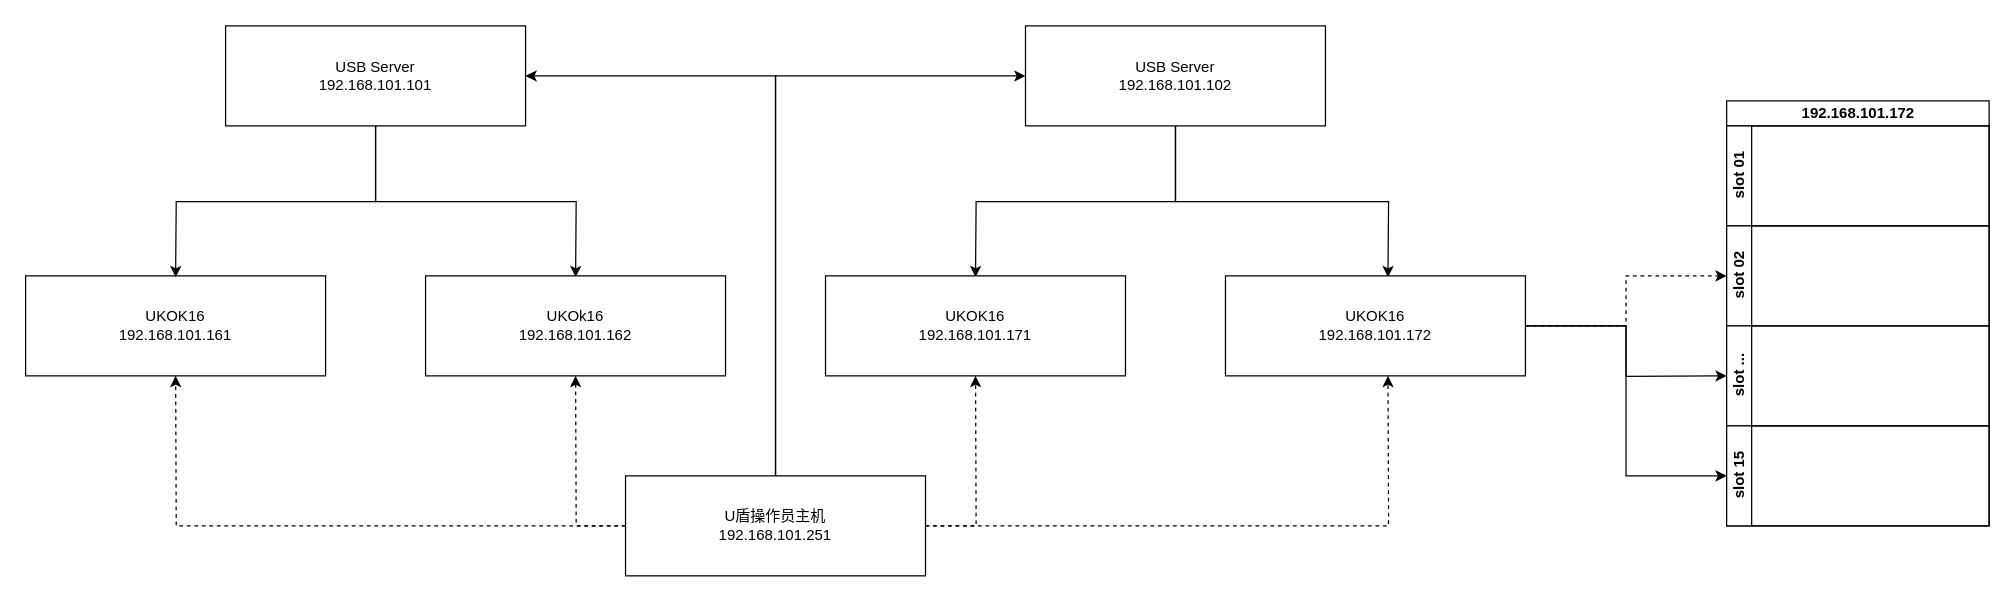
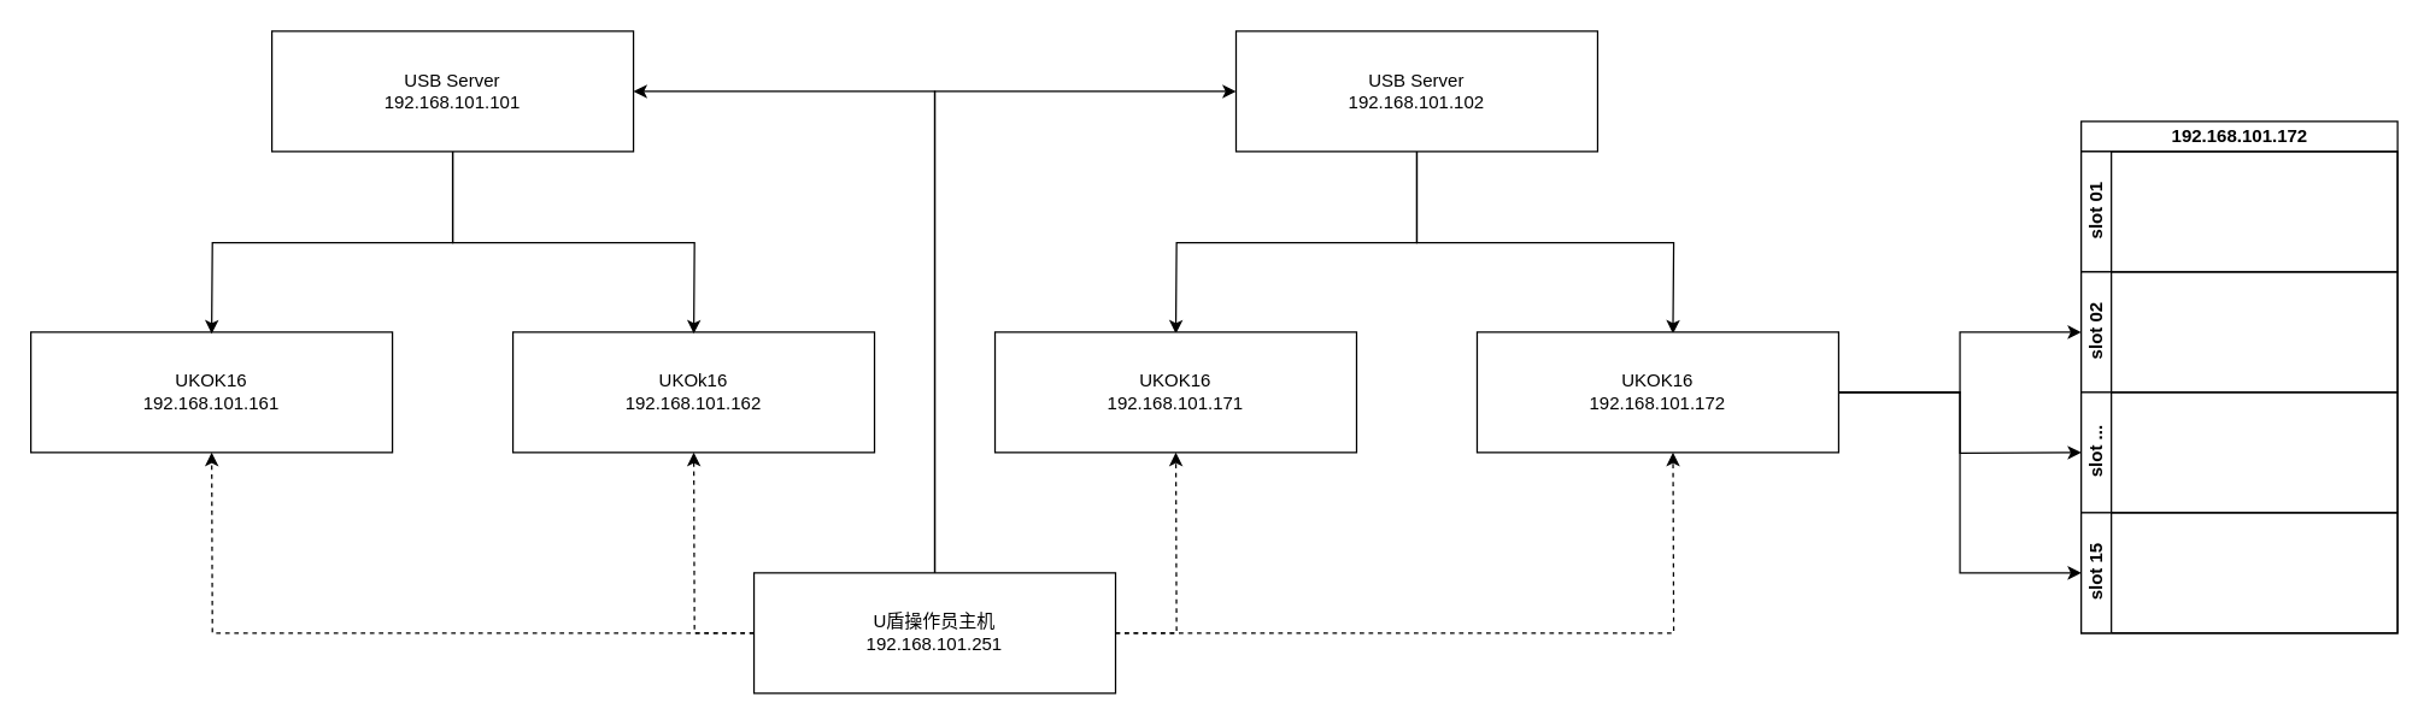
  <mxCell id="0" />
  <mxCell id="1" parent="0" />
  <mxCell id="2" value="UKOK16&lt;br&gt;192.168.101.161" style="rounded=0;whiteSpace=wrap;html=1;" vertex="1" parent="1"><mxGeometry x="20" y="220" width="240" height="80" as="geometry" /></mxCell>
  <mxCell id="3" value="UKOk16&lt;br&gt;192.168.101.162" style="rounded=0;whiteSpace=wrap;html=1;" vertex="1" parent="1"><mxGeometry x="340" y="220" width="240" height="80" as="geometry" /></mxCell>
  <mxCell id="4" value="" style="edgeStyle=orthogonalEdgeStyle;rounded=0;orthogonalLoop=1;jettySize=auto;html=1;exitX=0.5;exitY=1;exitDx=0;exitDy=0;" edge="1" parent="1" source="6"><mxGeometry relative="1" as="geometry"><mxPoint x="140" y="221" as="targetPoint" /></mxGeometry></mxCell>
  <mxCell id="5" value="" style="edgeStyle=orthogonalEdgeStyle;rounded=0;orthogonalLoop=1;jettySize=auto;html=1;exitX=0.5;exitY=1;exitDx=0;exitDy=0;strokeColor=#000000;" edge="1" parent="1" source="6"><mxGeometry relative="1" as="geometry"><mxPoint x="460.04" y="221" as="targetPoint" /></mxGeometry></mxCell>
  <mxCell id="6" value="USB Server&lt;br&gt;192.168.101.101" style="rounded=0;whiteSpace=wrap;html=1;" vertex="1" parent="1"><mxGeometry x="180" y="20" width="240" height="80" as="geometry" /></mxCell>
  <mxCell id="7" value="" style="edgeStyle=orthogonalEdgeStyle;rounded=0;orthogonalLoop=1;jettySize=auto;html=1;dashed=1;" edge="1" parent="1" source="13"><mxGeometry relative="1" as="geometry"><mxPoint x="140.04" y="300" as="targetPoint" /></mxGeometry></mxCell>
  <mxCell id="8" value="" style="edgeStyle=orthogonalEdgeStyle;rounded=0;orthogonalLoop=1;jettySize=auto;html=1;dashed=1;" edge="1" parent="1" source="13"><mxGeometry relative="1" as="geometry"><mxPoint x="460.04" y="300" as="targetPoint" /></mxGeometry></mxCell>
  <mxCell id="9" value="" style="edgeStyle=orthogonalEdgeStyle;rounded=0;orthogonalLoop=1;jettySize=auto;html=1;dashed=1;" edge="1" parent="1" source="13"><mxGeometry relative="1" as="geometry"><mxPoint x="780.04" y="300" as="targetPoint" /></mxGeometry></mxCell>
  <mxCell id="10" value="" style="edgeStyle=orthogonalEdgeStyle;rounded=0;orthogonalLoop=1;jettySize=auto;html=1;dashed=1;" edge="1" parent="1" source="13"><mxGeometry relative="1" as="geometry"><mxPoint x="1110.04" y="300" as="targetPoint" /></mxGeometry></mxCell>
  <mxCell id="11" value="" style="edgeStyle=orthogonalEdgeStyle;rounded=0;orthogonalLoop=1;jettySize=auto;html=1;entryX=1;entryY=0.5;entryDx=0;entryDy=0;" edge="1" parent="1" source="13"><mxGeometry relative="1" as="geometry"><mxPoint x="420" y="60" as="targetPoint" /><Array as="points"><mxPoint x="620" y="60" /></Array></mxGeometry></mxCell>
  <mxCell id="12" value="" style="edgeStyle=orthogonalEdgeStyle;rounded=0;orthogonalLoop=1;jettySize=auto;html=1;entryX=0;entryY=0.5;entryDx=0;entryDy=0;" edge="1" parent="1"><mxGeometry relative="1" as="geometry"><mxPoint x="620" y="381" as="sourcePoint" /><mxPoint x="820" y="60" as="targetPoint" /><Array as="points"><mxPoint x="620" y="60" /></Array></mxGeometry></mxCell>
  <mxCell id="13" value="U盾操作员主机&lt;br&gt;192.168.101.251" style="rounded=0;whiteSpace=wrap;html=1;" vertex="1" parent="1"><mxGeometry x="500" y="380" width="240" height="80" as="geometry" /></mxCell>
  <mxCell id="14" value="" style="edgeStyle=orthogonalEdgeStyle;rounded=0;orthogonalLoop=1;jettySize=auto;html=1;exitX=0.5;exitY=1;exitDx=0;exitDy=0;" edge="1" parent="1" source="16"><mxGeometry relative="1" as="geometry"><mxPoint x="1110" y="221" as="targetPoint" /></mxGeometry></mxCell>
  <mxCell id="15" value="" style="edgeStyle=orthogonalEdgeStyle;rounded=0;orthogonalLoop=1;jettySize=auto;html=1;exitX=0.5;exitY=1;exitDx=0;exitDy=0;" edge="1" parent="1" source="16"><mxGeometry relative="1" as="geometry"><mxPoint x="780" y="221" as="targetPoint" /></mxGeometry></mxCell>
  <mxCell id="16" value="USB Server&lt;br&gt;192.168.101.102" style="rounded=0;whiteSpace=wrap;html=1;" vertex="1" parent="1"><mxGeometry x="820" y="20" width="240" height="80" as="geometry" /></mxCell>
- <mxCell id="17" value="" style="edgeStyle=orthogonalEdgeStyle;rounded=0;orthogonalLoop=1;jettySize=auto;html=1;entryX=0;entryY=0.5;entryDx=0;entryDy=0;dashed=1;" edge="1" parent="1" source="20" target="24"><mxGeometry relative="1" as="geometry"><mxPoint x="1380" y="260" as="targetPoint" /></mxGeometry></mxCell>
+ <mxCell id="17" value="" style="edgeStyle=orthogonalEdgeStyle;rounded=0;orthogonalLoop=1;jettySize=auto;html=1;entryX=0;entryY=0.5;entryDx=0;entryDy=0;" edge="1" parent="1" source="20" target="24"><mxGeometry relative="1" as="geometry"><mxPoint x="1380" y="260" as="targetPoint" /></mxGeometry></mxCell>
  <mxCell id="18" value="" style="edgeStyle=orthogonalEdgeStyle;rounded=0;orthogonalLoop=1;jettySize=auto;html=1;" edge="1" parent="1" source="20"><mxGeometry relative="1" as="geometry"><mxPoint x="1381" y="300" as="targetPoint" /></mxGeometry></mxCell>
  <mxCell id="19" value="" style="edgeStyle=orthogonalEdgeStyle;rounded=0;orthogonalLoop=1;jettySize=auto;html=1;entryX=0;entryY=0.5;entryDx=0;entryDy=0;" edge="1" parent="1" source="20" target="26"><mxGeometry relative="1" as="geometry"><mxPoint x="1430" y="350" as="targetPoint" /></mxGeometry></mxCell>
  <mxCell id="20" value="UKOK16&lt;br&gt;192.168.101.172" style="rounded=0;whiteSpace=wrap;html=1;" vertex="1" parent="1"><mxGeometry x="980" y="220" width="240" height="80" as="geometry" /></mxCell>
  <mxCell id="21" value="UKOK16&lt;br&gt;192.168.101.171" style="rounded=0;whiteSpace=wrap;html=1;" vertex="1" parent="1"><mxGeometry x="660" y="220" width="240" height="80" as="geometry" /></mxCell>
  <mxCell id="22" value="192.168.101.172" style="swimlane;childLayout=stackLayout;resizeParent=1;resizeParentMax=0;horizontal=1;startSize=20;horizontalStack=0;html=1;" vertex="1" parent="1"><mxGeometry x="1381" y="80" width="210" height="340" as="geometry" /></mxCell>
  <mxCell id="23" value="slot 01" style="swimlane;startSize=20;horizontal=0;html=1;" vertex="1" parent="22"><mxGeometry y="20" width="210" height="80" as="geometry" /></mxCell>
  <mxCell id="24" value="slot 02" style="swimlane;startSize=20;horizontal=0;html=1;" vertex="1" parent="22"><mxGeometry y="100" width="210" height="80" as="geometry" /></mxCell>
  <mxCell id="25" value="slot ..." style="swimlane;startSize=20;horizontal=0;html=1;" vertex="1" parent="22"><mxGeometry y="180" width="210" height="80" as="geometry" /></mxCell>
  <mxCell id="26" value="slot 15" style="swimlane;startSize=20;horizontal=0;html=1;" vertex="1" parent="22"><mxGeometry y="260" width="210" height="80" as="geometry" /></mxCell>
